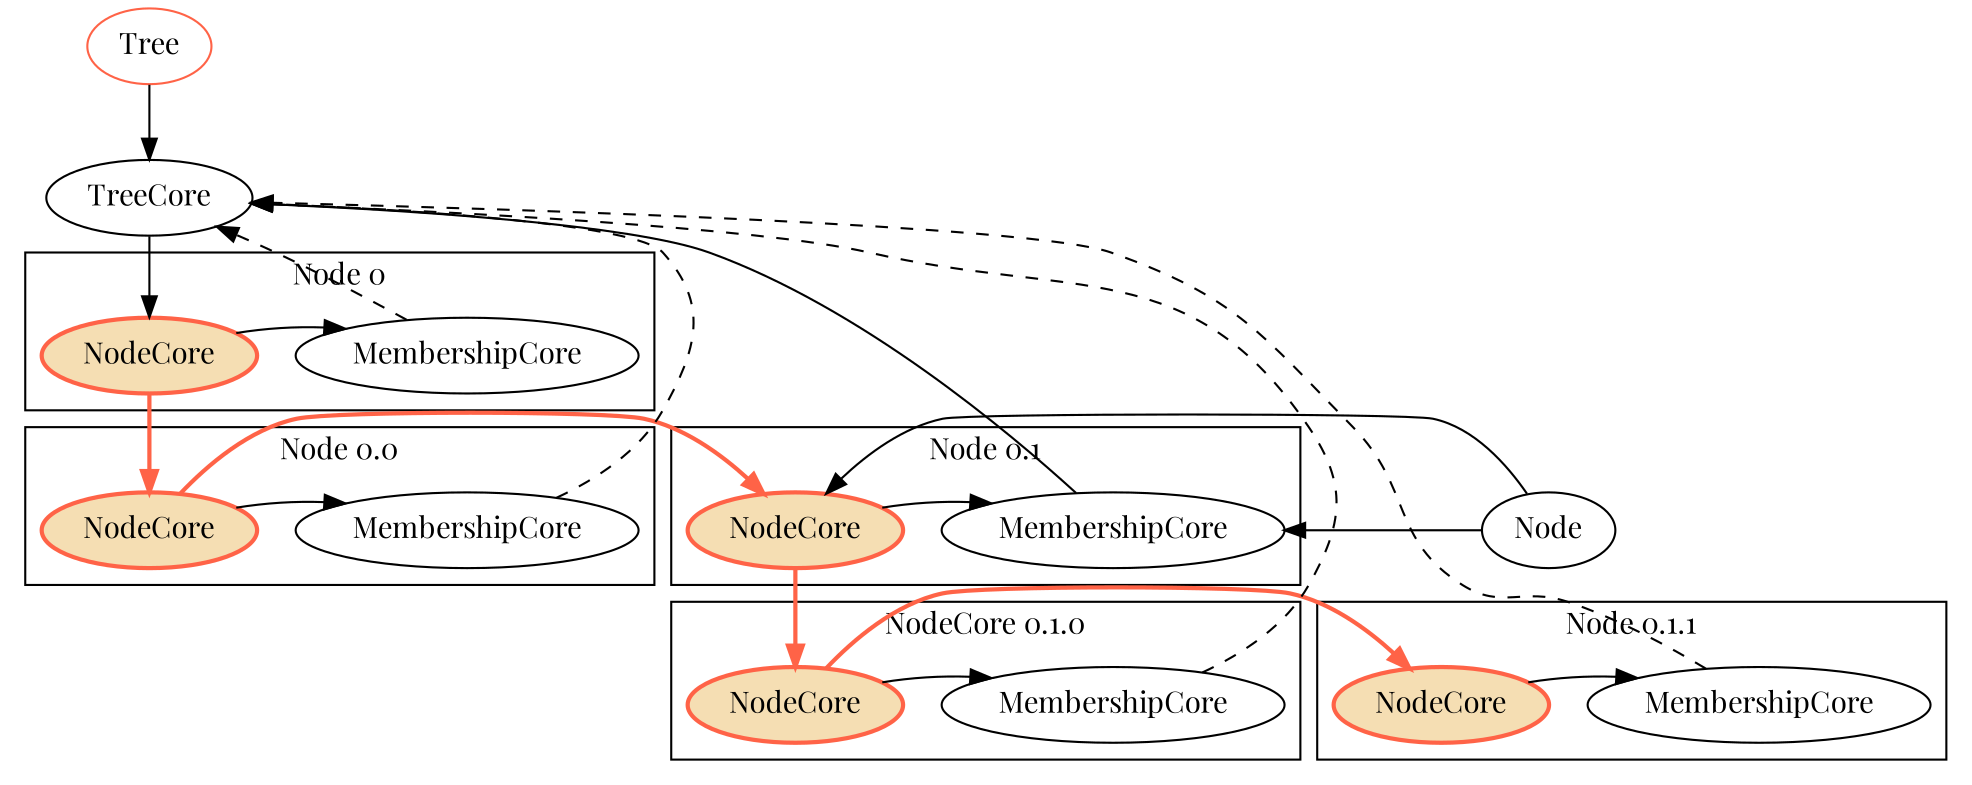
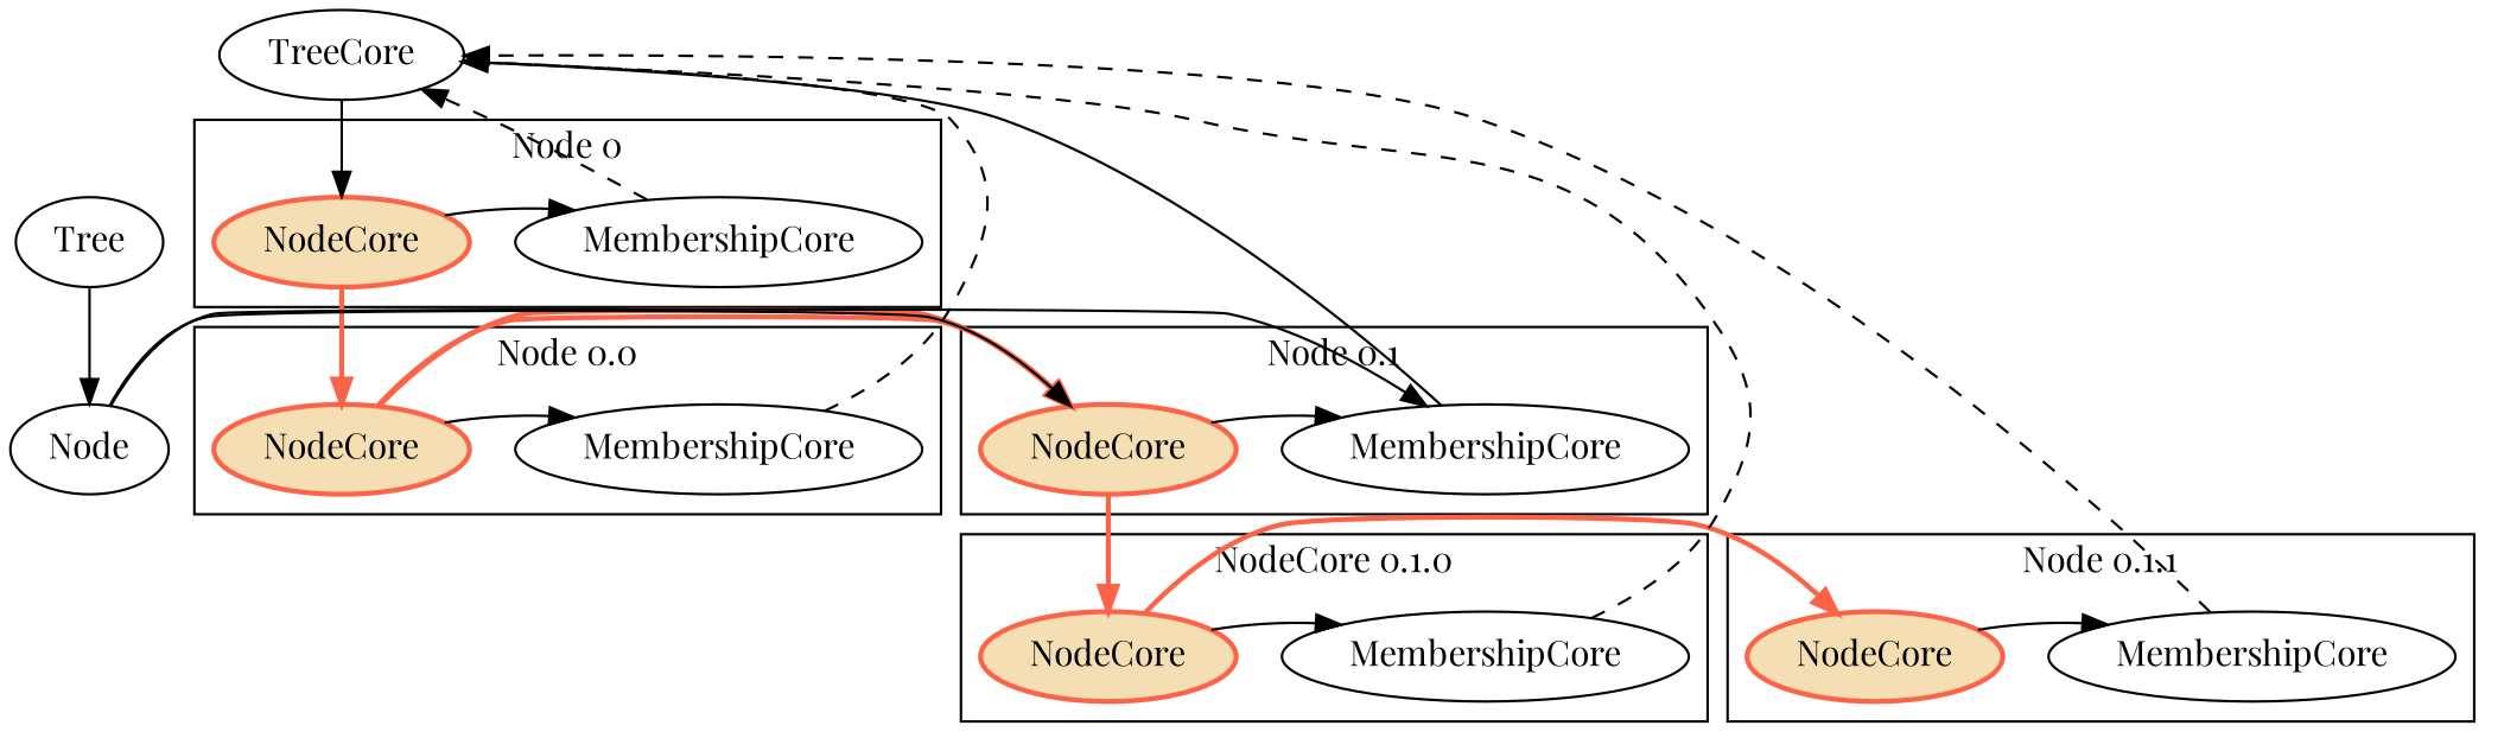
  digraph {
    fontname="Playfair Display"
    newrank=true
    node [fontname="Playfair Display"]
    edge [fontname="Playfair Display"]
-   n1 [label=Tree color=tomato]
+   n1 [label=Tree]
    n2 [label=TreeCore]
    n3 [color=tomato fillcolor=wheat label=NodeCore style="bold,filled"]
    n4 [label=MembershipCore]
    n5 [color=tomato fillcolor=wheat label=NodeCore style="bold,filled"]
    n6 [label=MembershipCore]
    n7 [color=tomato fillcolor=wheat label=NodeCore style="bold,filled"]
    n8 [label=MembershipCore]
    n9 [label="Node"]
    n10 [color=tomato fillcolor=wheat label=NodeCore style="bold,filled"]
    n11 [label=MembershipCore]
    n12 [color=tomato fillcolor=wheat label=NodeCore style="bold,filled"]
    n13 [label=MembershipCore]
    subgraph sub_1 {
      rank=same
      n1
    }
    subgraph sub_2 {
      rank=same
      n2
    }
    subgraph sub_3 {
      rank=same
      n3
      n4
    }
    subgraph sub_4 {
      rank=same
      n5
      n6
      n7
      n8
      n9
    }
    subgraph sub_5 {
      rank=same
      n10
      n11
      n12
      n13
    }
    subgraph cluster_6 {
      label="Node 0"
      subgraph sub_7 {
        label="Node 0"
        rank=same
        n3
        n4
      }
    }
    subgraph cluster_8 {
      label="Node 0.0"
      subgraph sub_9 {
        label="Node 0.0"
        rank=same
        n5
        n6
      }
    }
    subgraph cluster_10 {
      label="Node 0.1"
      subgraph sub_11 {
        label="Node 0.1"
        rank=same
        n7
        n8
      }
    }
    subgraph cluster_12 {
      label="NodeCore 0.1.0"
      subgraph sub_13 {
        label="Node 0.1.0"
        rank=same
        n10
        n11
      }
    }
    subgraph cluster_14 {
      label="Node 0.1.1"
      subgraph sub_15 {
        label="Node 0.1.1"
        rank=same
        n12
        n13
      }
    }
-   n1 -> n2
+   n1 -> n9
    n2 -> n3
    n3 -> n4 [style=invis]
    n3 -> n4 [style=invis]
    n3 -> n4 [constraint=false]
    n3 -> n5 [color=tomato style=bold]
    n4 -> n2 [constraint=false style=dashed]
    n5 -> n6 [style=invis]
    n5 -> n6 [constraint=false]
    n5 -> n7 [color=tomato constraint=false style=bold]
    n6 -> n2 [constraint=false style=dashed]
    n6 -> n7 [style=invis]
    n7 -> n8 [style=invis]
    n7 -> n8 [constraint=false]
    n7 -> n10 [color=tomato style=bold]
    n8 -> n2 [constraint=false style=solid]
    n8 -> n9 [style=invis]
    n9 -> n7
    n9 -> n8
    n10 -> n11 [style=invis]
    n10 -> n11 [constraint=false]
    n10 -> n12 [color=tomato constraint=false style=bold]
    n11 -> n2 [constraint=false style=dashed]
    n11 -> n12 [style=invis]
    n12 -> n13 [style=invis]
    n12 -> n13 [constraint=false]
    n13 -> n2 [constraint=false style=dashed]
  }
